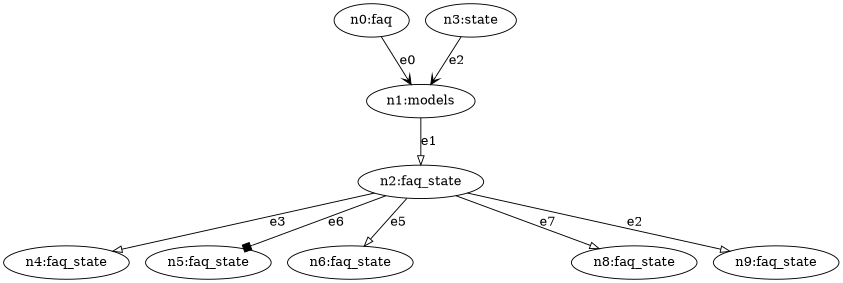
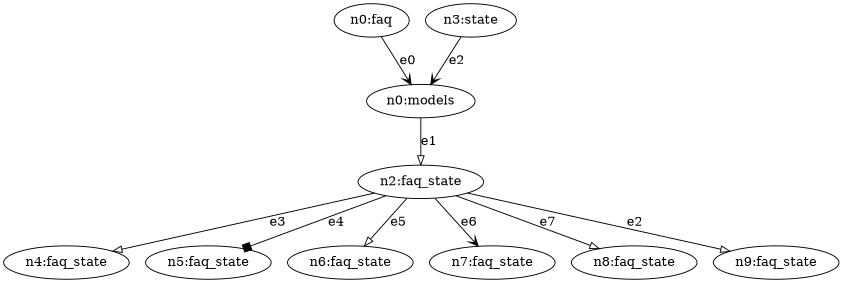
  strict digraph {
    edge [arrowhead=onormal]
    n1 [label="n0:faq"]
-   n2 [label="n1:models"]
+   n2 [label="n0:models"]
    n3 [label="n2:faq_state"]
    n4 [label="n4:faq_state"]
    n5 [label="n5:faq_state"]
    n6 [label="n6:faq_state"]
+   n7 [label="n7:faq_state"]
    n8 [label="n8:faq_state"]
    n9 [label="n9:faq_state"]
    n10 [label="n3:state"]
    n1 -> n2 [arrowhead=vee label=e0]
    n2 -> n3 [label=e1]
    n3 -> n4 [label=e3]
-   n3 -> n5 [arrowhead=box label=e6]
+   n3 -> n5 [arrowhead=box label=e4]
    n3 -> n6 [label=e5]
+   n3 -> n7 [arrowhead=vee label=e6]
    n3 -> n8 [label=e7]
    n3 -> n9 [label=e2]
    n10 -> n2 [arrowhead=vee label=e2]
  }
